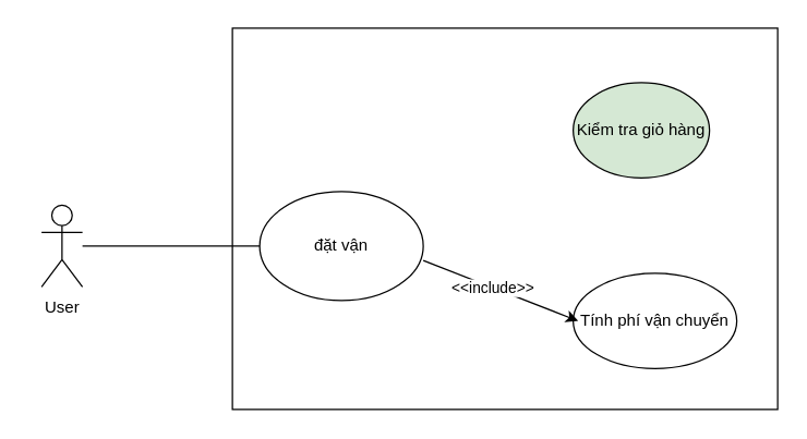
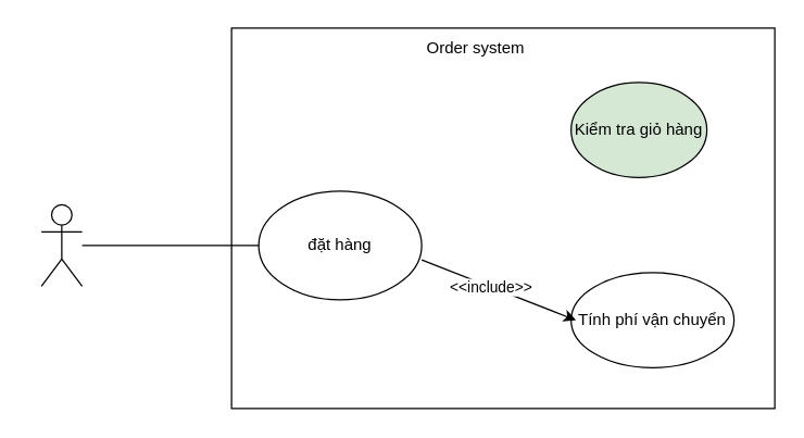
  <mxCell id="0" />
  <mxCell id="1" parent="0" />
  <mxCell id="2" value="" style="shape=umlActor;verticalLabelPosition=bottom;verticalAlign=top;html=1;outlineConnect=0;" parent="1" vertex="1"><mxGeometry x="30" y="150" width="30" height="60" as="geometry" /></mxCell>
  <mxCell id="3" value="" style="rounded=0;whiteSpace=wrap;html=1;" parent="1" vertex="1"><mxGeometry x="260" y="170" width="120" height="60" as="geometry" /></mxCell>
  <mxCell id="4" value="" style="rounded=0;whiteSpace=wrap;html=1;" parent="1" vertex="1"><mxGeometry x="170" y="20" width="400" height="280" as="geometry" /></mxCell>
- <mxCell id="5" value="đặt vận" style="ellipse;whiteSpace=wrap;html=1;" parent="1" vertex="1"><mxGeometry x="190" y="140" width="120" height="80" as="geometry" /></mxCell>
+ <mxCell id="5" value="đặt hàng" style="ellipse;whiteSpace=wrap;html=1;" parent="1" vertex="1"><mxGeometry x="190" y="140" width="120" height="80" as="geometry" /></mxCell>
  <mxCell id="6" value="" style="endArrow=none;html=1;rounded=0;" parent="1" target="5" edge="1"><mxGeometry width="50" height="50" relative="1" as="geometry"><mxPoint x="60" y="180" as="sourcePoint" /><mxPoint x="110" y="130" as="targetPoint" /></mxGeometry></mxCell>
  <mxCell id="7" value="Kiểm tra giỏ hàng" style="ellipse;whiteSpace=wrap;html=1;fillColor=#d5e8d4;" parent="1" vertex="1"><mxGeometry x="420" y="60" width="100" height="70" as="geometry" /></mxCell>
  <mxCell id="8" value="Tính phí vận chuyển" style="ellipse;whiteSpace=wrap;html=1;" parent="1" vertex="1"><mxGeometry x="420" y="200" width="120" height="70" as="geometry" /></mxCell>
  <mxCell id="9" value="" style="endArrow=classic;html=1;rounded=0;exitX=0.97;exitY=0.633;exitDx=0;exitDy=0;entryX=0;entryY=0.5;entryDx=0;entryDy=0;exitPerimeter=0;" parent="1" edge="1"><mxGeometry width="50" height="50" relative="1" as="geometry"><mxPoint x="310" y="190.64" as="sourcePoint" /><mxPoint x="423.6" y="235" as="targetPoint" /></mxGeometry></mxCell>
  <mxCell id="10" value="&amp;lt;&amp;lt;include&amp;gt;&amp;gt;" style="edgeLabel;html=1;align=center;verticalAlign=middle;resizable=0;points=[];" parent="9" vertex="1" connectable="0"><mxGeometry x="-0.08" relative="1" as="geometry"><mxPoint x="-2" y="-1" as="offset" /></mxGeometry></mxCell>
- <mxCell id="11" value="User" style="text;html=1;align=center;verticalAlign=middle;resizable=0;points=[];autosize=1;strokeColor=none;fillColor=none;" vertex="1" parent="1"><mxGeometry x="20" y="210" width="50" height="30" as="geometry" /></mxCell>
+ <mxCell id="12" value="Order system" style="text;html=1;align=center;verticalAlign=middle;whiteSpace=wrap;rounded=0;" vertex="1" parent="1"><mxGeometry x="310" y="20" width="80" height="30" as="geometry" /></mxCell>
